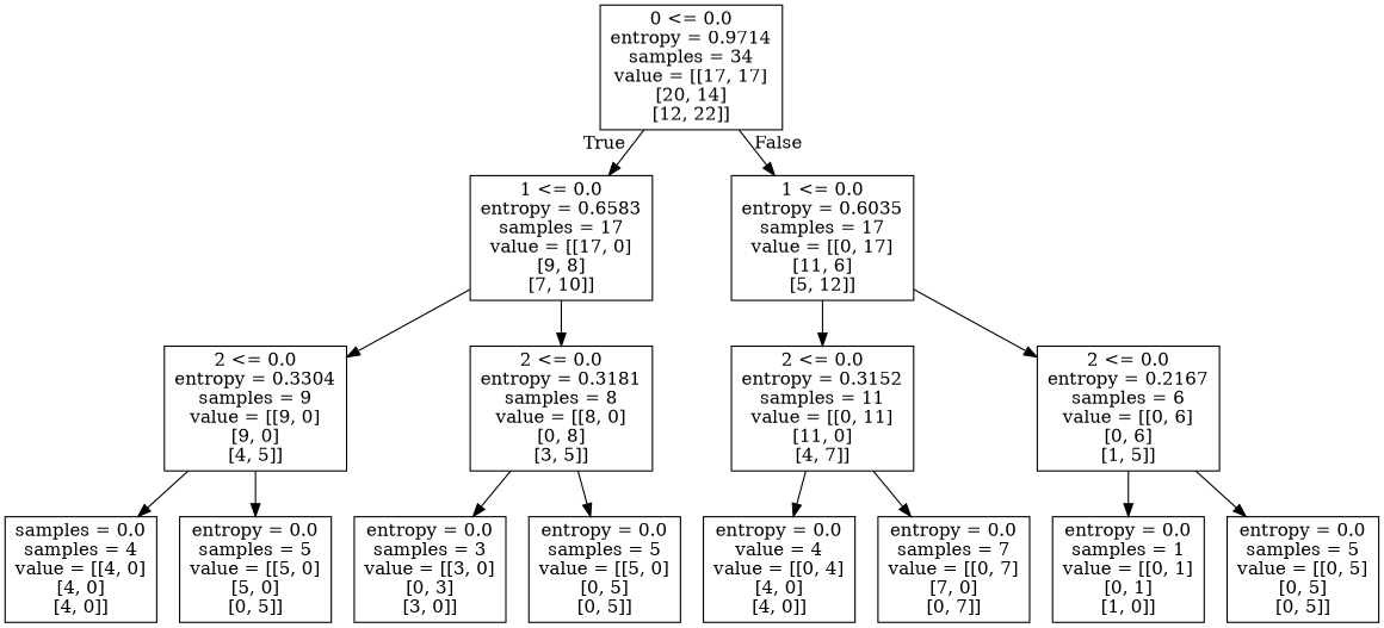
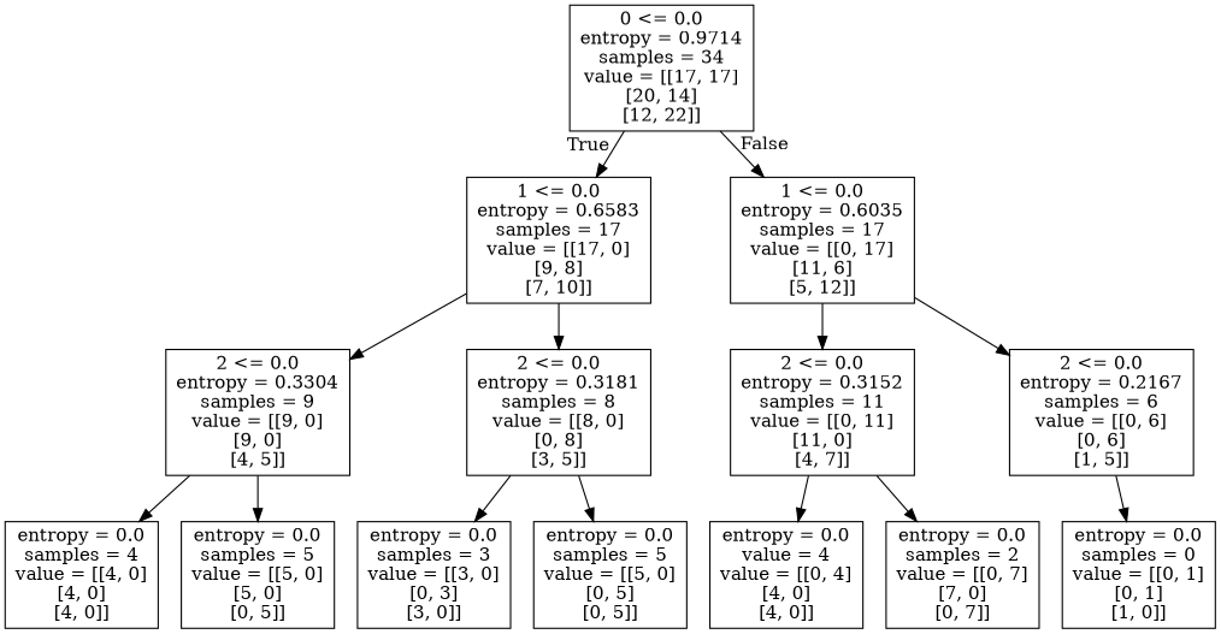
  digraph {
    node [shape=box]
    n1 [label="0 <= 0.0\nentropy = 0.9714\nsamples = 34\nvalue = [[17, 17]\n[20, 14]\n[12, 22]]"]
    n2 [label="1 <= 0.0\nentropy = 0.6583\nsamples = 17\nvalue = [[17, 0]\n[9, 8]\n[7, 10]]"]
    n3 [label="1 <= 0.0\nentropy = 0.6035\nsamples = 17\nvalue = [[0, 17]\n[11, 6]\n[5, 12]]"]
    n4 [label="2 <= 0.0\nentropy = 0.3304\nsamples = 9\nvalue = [[9, 0]\n[9, 0]\n[4, 5]]"]
    n5 [label="2 <= 0.0\nentropy = 0.3181\nsamples = 8\nvalue = [[8, 0]\n[0, 8]\n[3, 5]]"]
    n6 [label="2 <= 0.0\nentropy = 0.3152\nsamples = 11\nvalue = [[0, 11]\n[11, 0]\n[4, 7]]"]
    n7 [label="2 <= 0.0\nentropy = 0.2167\nsamples = 6\nvalue = [[0, 6]\n[0, 6]\n[1, 5]]"]
-   n8 [label="samples = 0.0\nsamples = 4\nvalue = [[4, 0]\n[4, 0]\n[4, 0]]"]
+   n8 [label="entropy = 0.0\nsamples = 4\nvalue = [[4, 0]\n[4, 0]\n[4, 0]]"]
    n9 [label="entropy = 0.0\nsamples = 5\nvalue = [[5, 0]\n[5, 0]\n[0, 5]]"]
    n10 [label="entropy = 0.0\nsamples = 3\nvalue = [[3, 0]\n[0, 3]\n[3, 0]]"]
    n11 [label="entropy = 0.0\nsamples = 5\nvalue = [[5, 0]\n[0, 5]\n[0, 5]]"]
    n12 [label="entropy = 0.0\nvalue = 4\nvalue = [[0, 4]\n[4, 0]\n[4, 0]]"]
-   n13 [label="entropy = 0.0\nsamples = 7\nvalue = [[0, 7]\n[7, 0]\n[0, 7]]"]
-   n14 [label="entropy = 0.0\nsamples = 1\nvalue = [[0, 1]\n[0, 1]\n[1, 0]]"]
-   n15 [label="entropy = 0.0\nsamples = 5\nvalue = [[0, 5]\n[0, 5]\n[0, 5]]"]
+   n13 [label="entropy = 0.0\nsamples = 2\nvalue = [[0, 7]\n[7, 0]\n[0, 7]]"]
+   n14 [label="entropy = 0.0\nsamples = 0\nvalue = [[0, 1]\n[0, 1]\n[1, 0]]"]
    n1 -> n2 [headlabel=True labelangle=45 labeldistance=2.5]
    n1 -> n3 [headlabel=False labelangle=-45 labeldistance=2.5]
    n2 -> n4
    n2 -> n5
    n3 -> n6
    n3 -> n7
    n4 -> n8
    n4 -> n9
    n5 -> n10
    n5 -> n11
    n6 -> n12
    n6 -> n13
    n7 -> n14
-   n7 -> n15
  }
